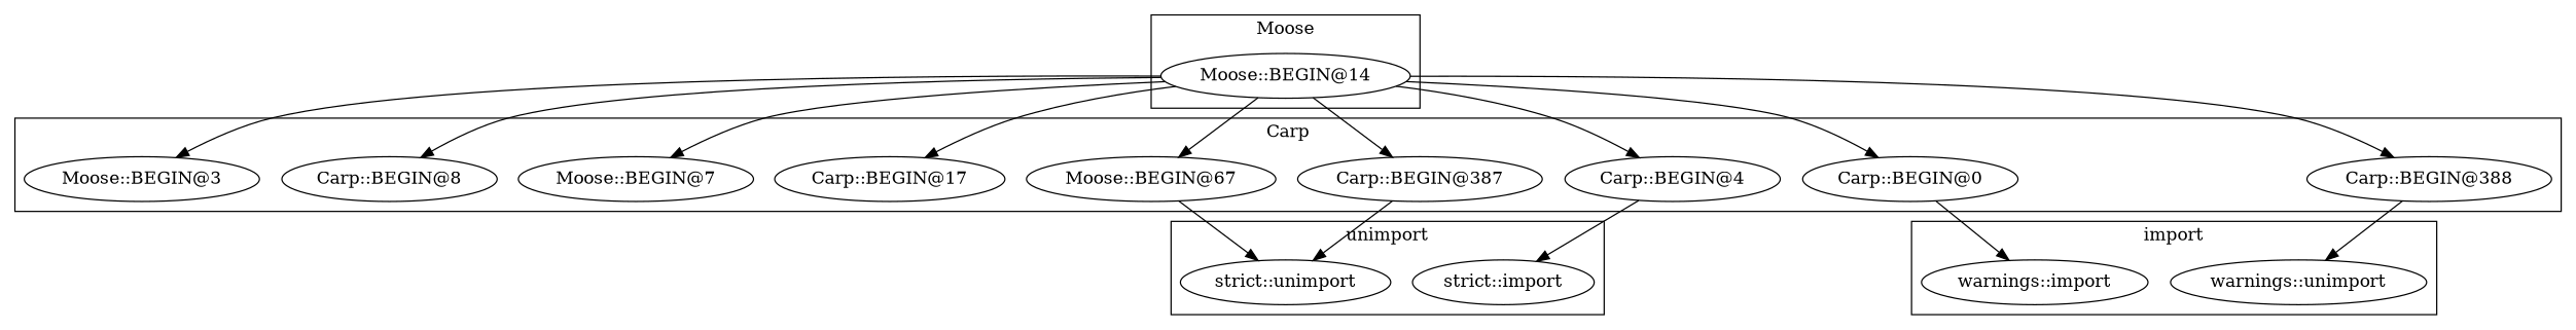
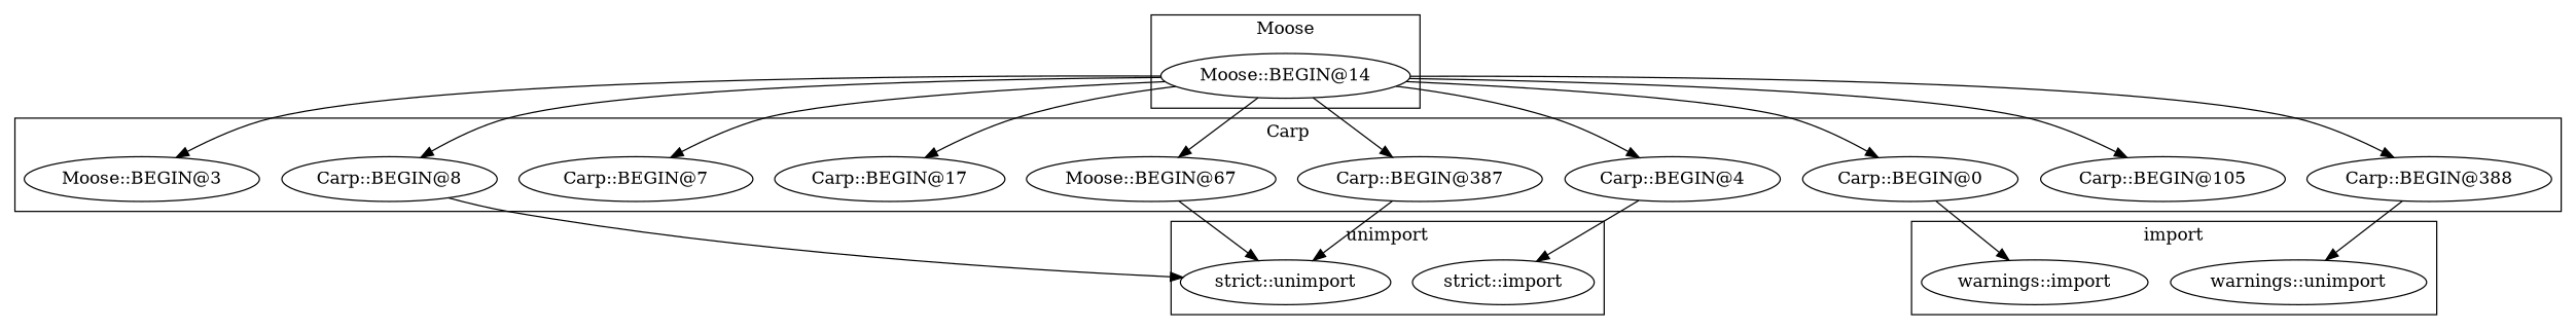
  digraph {
    "Moose::BEGIN@14"
    "warnings::unimport"
    "warnings::import"
    "Carp::BEGIN@387"
+   "Carp::BEGIN@105"
    "Carp::BEGIN@4"
    "Carp::BEGIN@388"
    "Carp::BEGIN@8"
    n9 [label="Carp::BEGIN@0"]
    "Carp::BEGIN@17"
-   "Carp::BEGIN@7" [label="Moose::BEGIN@7"]
+   "Carp::BEGIN@7"
    n12 [label="Moose::BEGIN@67"]
    n13 [label="Moose::BEGIN@3"]
    "strict::import"
    "strict::unimport"
    subgraph cluster_1 {
      label=Moose
      "Moose::BEGIN@14"
    }
    subgraph cluster_2 {
      label=import
      "warnings::unimport"
      "warnings::import"
    }
    subgraph cluster_3 {
      label=Carp
      "Carp::BEGIN@387"
+     "Carp::BEGIN@105"
      "Carp::BEGIN@4"
      "Carp::BEGIN@388"
      "Carp::BEGIN@8"
      n9
      "Carp::BEGIN@17"
      "Carp::BEGIN@7"
      n12
      n13
    }
    subgraph cluster_4 {
      label=unimport
      "strict::import"
      "strict::unimport"
    }
    "Moose::BEGIN@14" -> "Carp::BEGIN@387"
+   "Moose::BEGIN@14" -> "Carp::BEGIN@105"
    "Moose::BEGIN@14" -> "Carp::BEGIN@4"
    "Moose::BEGIN@14" -> "Carp::BEGIN@388"
    "Moose::BEGIN@14" -> "Carp::BEGIN@8"
    "Moose::BEGIN@14" -> n9
    "Moose::BEGIN@14" -> "Carp::BEGIN@17"
    "Moose::BEGIN@14" -> "Carp::BEGIN@7"
    "Moose::BEGIN@14" -> n12
    "Moose::BEGIN@14" -> n13
    "Carp::BEGIN@387" -> "strict::unimport"
    "Carp::BEGIN@4" -> "strict::import"
    "Carp::BEGIN@388" -> "warnings::unimport"
+   "Carp::BEGIN@8" -> "strict::unimport"
    n9 -> "warnings::import"
    n12 -> "strict::unimport"
  }
